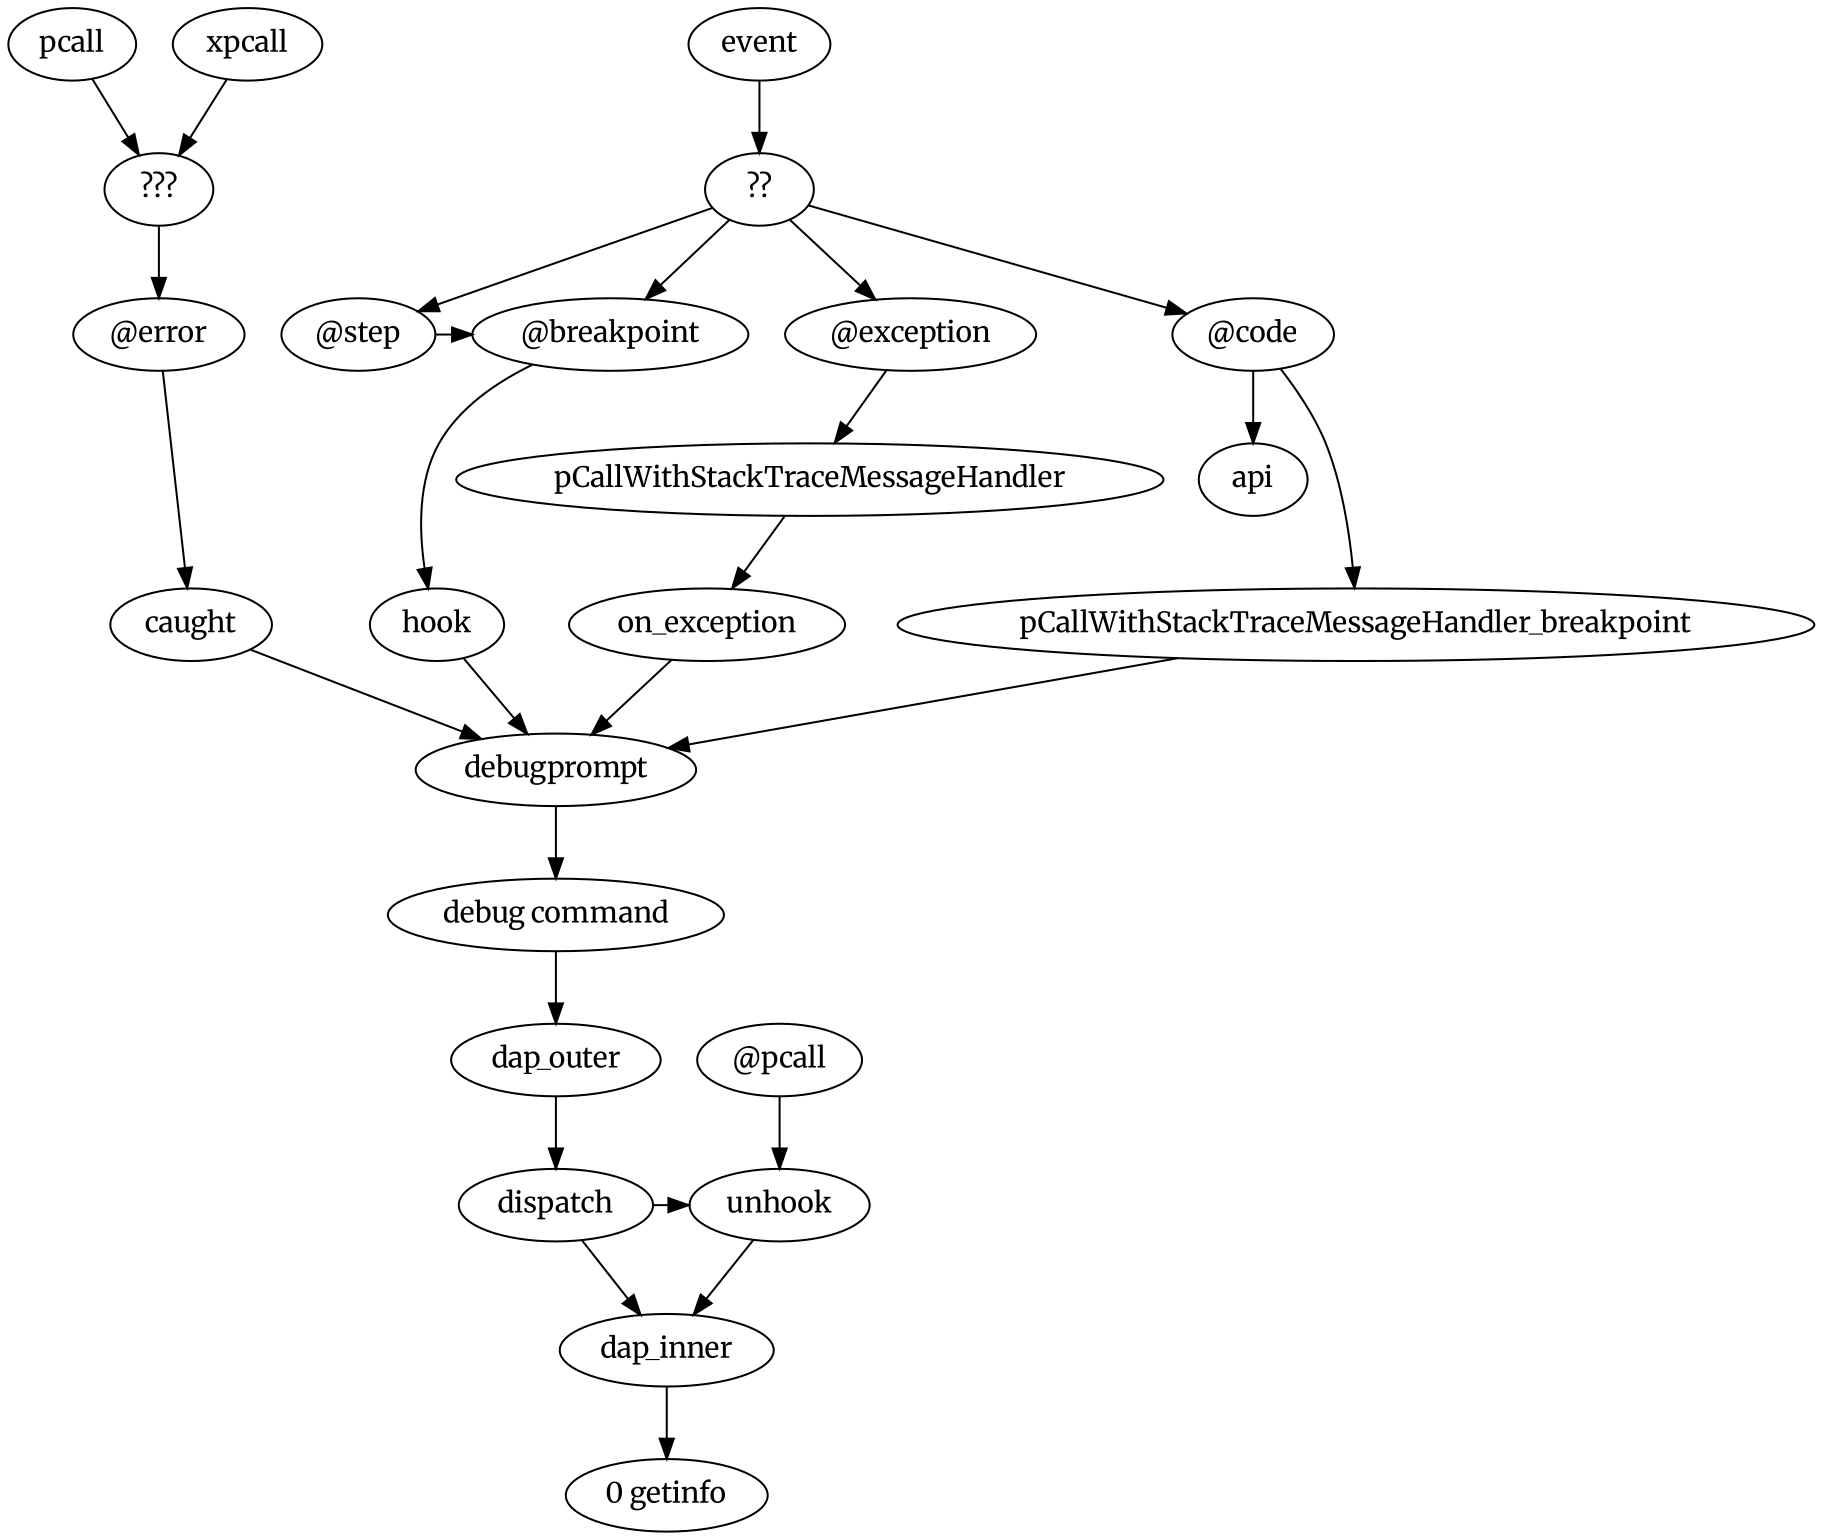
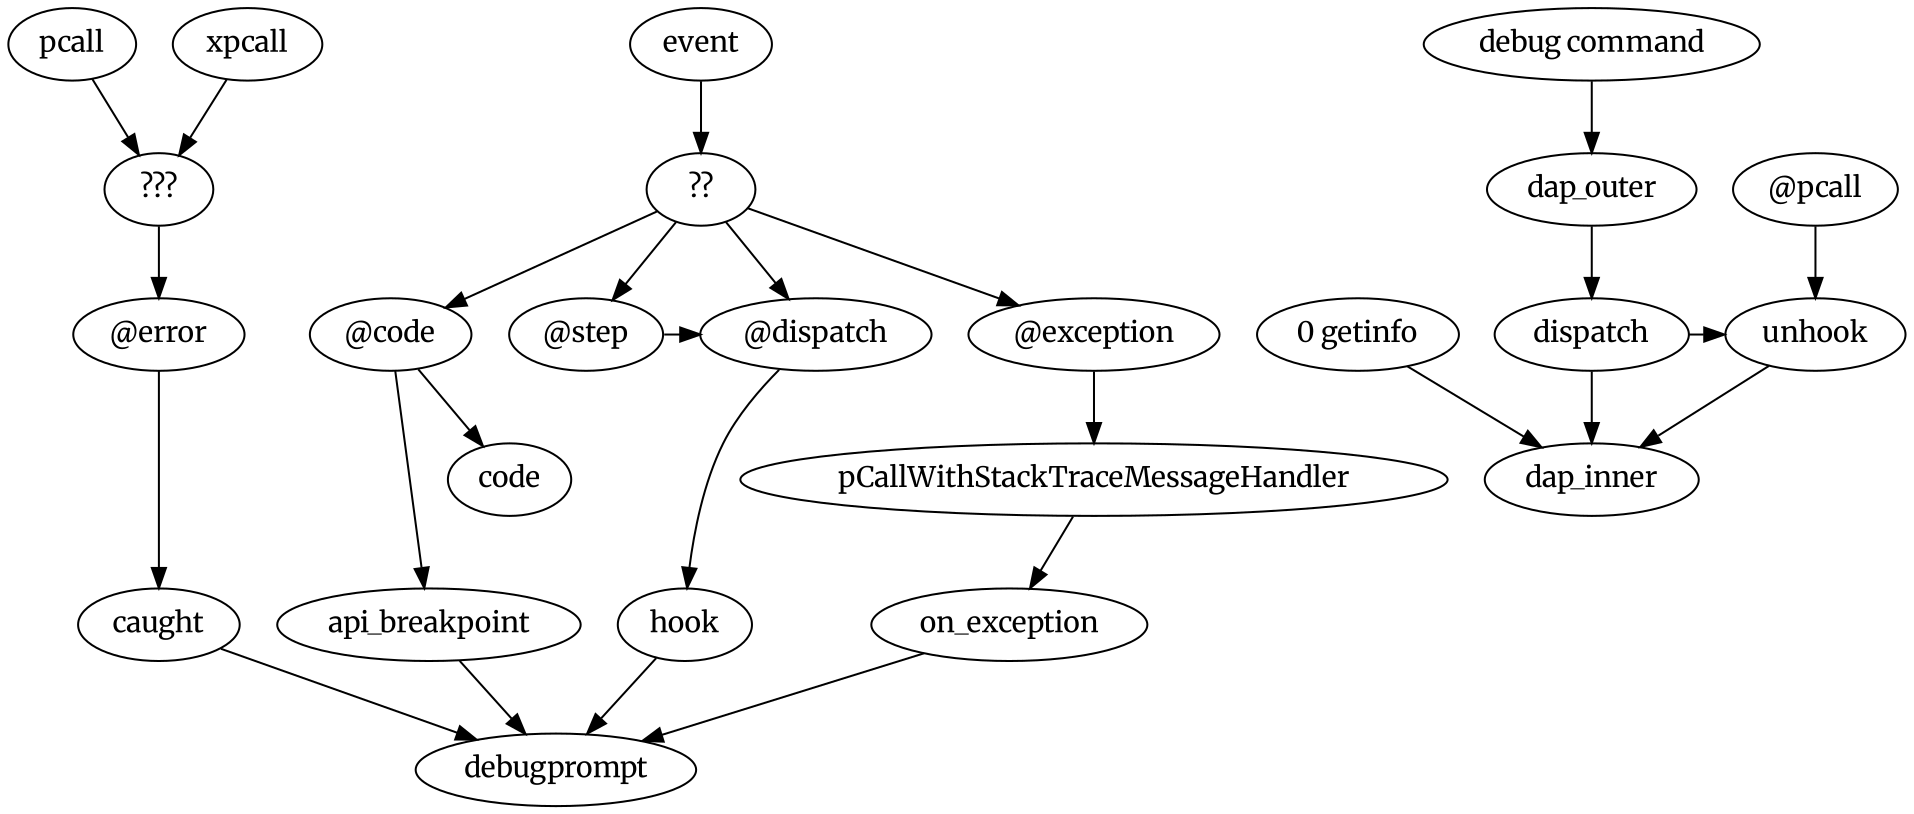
  digraph {
    fontname=Merriweather
    node [fontname=Merriweather]
    edge [fontname=Merriweather]
    "@code"
    "@error"
    "@step"
-   "@breakpoint"
-   api_breakpoint [label=pCallWithStackTraceMessageHandler_breakpoint]
+   "@breakpoint" [label="@dispatch"]
+   api_breakpoint
    caught
    on_exception
    hook
    dispatch
    unhook
-   api
+   api [label=code]
    debugprompt
    dap_inner
    "??"
    n15 [label="@exception"]
    pCallWithStackTraceMessageHandler
    "debug command"
    dap_outer
    pcall
    "???"
    xpcall
    event
    "0 getinfo"
    n24 [label="@pcall"]
    subgraph sub_1 {
      rank=same
      "@code"
      "@error"
      "@step"
      "@breakpoint"
    }
    subgraph sub_2 {
      rank=same
      api_breakpoint
      caught
      on_exception
      hook
    }
    subgraph sub_3 {
      rank=same
      dispatch
      unhook
    }
    "@code" -> api_breakpoint
    "@code" -> api
    "@error" -> caught
    "@step" -> "@breakpoint"
    "@breakpoint" -> hook
    api_breakpoint -> debugprompt
    caught -> debugprompt
    on_exception -> debugprompt
    hook -> debugprompt
    dispatch -> unhook
    dispatch -> dap_inner
    unhook -> dap_inner
-   debugprompt -> "debug command"
-   dap_inner -> "0 getinfo"
+   "0 getinfo" -> dap_inner
    "??" -> "@code"
    "??" -> "@step"
    "??" -> "@breakpoint"
    "??" -> n15
    n15 -> pCallWithStackTraceMessageHandler
    pCallWithStackTraceMessageHandler -> on_exception
    "debug command" -> dap_outer
    dap_outer -> dispatch
    pcall -> "???"
    "???" -> "@error"
    xpcall -> "???"
    event -> "??"
    n24 -> unhook
  }
